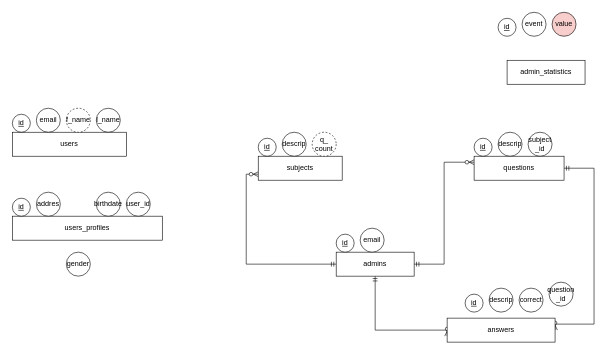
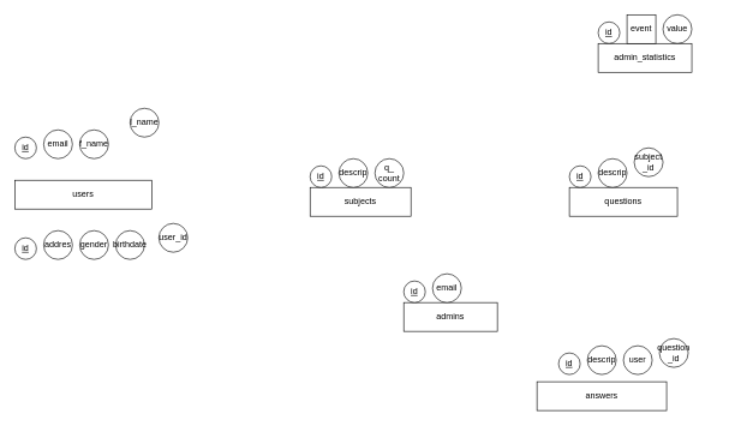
  <mxCell id="0" />
  <mxCell id="1" parent="0" />
- <mxCell id="2" style="edgeStyle=orthogonalEdgeStyle;rounded=0;sketch=0;orthogonalLoop=1;jettySize=auto;html=1;entryX=0;entryY=0.75;entryDx=0;entryDy=0;startArrow=ERmandOne;startFill=0;endArrow=ERzeroToMany;endFill=1;" edge="1" parent="1" source="5" target="23"><mxGeometry relative="1" as="geometry"><Array as="points"><mxPoint x="410" y="440" /><mxPoint x="410" y="290" /></Array></mxGeometry></mxCell>
- <mxCell id="3" style="edgeStyle=orthogonalEdgeStyle;rounded=0;sketch=0;orthogonalLoop=1;jettySize=auto;html=1;entryX=0;entryY=0.25;entryDx=0;entryDy=0;startArrow=ERmandOne;startFill=0;endArrow=ERzeroToMany;endFill=1;" edge="1" parent="1" source="5" target="28"><mxGeometry relative="1" as="geometry" /></mxCell>
- <mxCell id="4" style="edgeStyle=orthogonalEdgeStyle;rounded=0;sketch=0;orthogonalLoop=1;jettySize=auto;html=1;entryX=0;entryY=0.75;entryDx=0;entryDy=0;startArrow=ERmandOne;startFill=0;endArrow=ERzeroToMany;endFill=1;" edge="1" parent="1" source="5" target="32"><mxGeometry relative="1" as="geometry"><Array as="points"><mxPoint x="625" y="550" /></Array></mxGeometry></mxCell>
  <mxCell id="5" value="admins" style="whiteSpace=wrap;html=1;align=center;" parent="1" vertex="1"><mxGeometry x="560" y="420" width="130" height="40" as="geometry" /></mxCell>
  <mxCell id="6" value="id" style="ellipse;whiteSpace=wrap;html=1;align=center;fontStyle=4;" vertex="1" parent="1"><mxGeometry x="560" y="390" width="30" height="30" as="geometry" /></mxCell>
- <mxCell id="7" value="users" style="whiteSpace=wrap;html=1;align=center;" vertex="1" parent="1"><mxGeometry x="20" y="220" width="190" height="40" as="geometry" /></mxCell>
+ <mxCell id="7" value="users" style="whiteSpace=wrap;html=1;align=center;" vertex="1" parent="1"><mxGeometry x="20" y="250" width="190" height="40" as="geometry" /></mxCell>
  <mxCell id="8" value="id" style="ellipse;whiteSpace=wrap;html=1;align=center;fontStyle=4;" vertex="1" parent="1"><mxGeometry x="20" y="190" width="30" height="30" as="geometry" /></mxCell>
  <mxCell id="9" value="email" style="ellipse;whiteSpace=wrap;html=1;align=center;" vertex="1" parent="1"><mxGeometry x="60" y="180" width="40" height="40" as="geometry" /></mxCell>
- <mxCell id="10" value="f_name" style="ellipse;whiteSpace=wrap;html=1;align=center;dashed=1;" vertex="1" parent="1"><mxGeometry x="110" y="180" width="40" height="40" as="geometry" /></mxCell>
- <mxCell id="11" value="l_name" style="ellipse;whiteSpace=wrap;html=1;align=center;" vertex="1" parent="1"><mxGeometry x="160" y="180" width="40" height="40" as="geometry" /></mxCell>
- <mxCell id="12" value="users_profiles" style="whiteSpace=wrap;html=1;align=center;" vertex="1" parent="1"><mxGeometry x="20" y="360" width="250" height="40" as="geometry" /></mxCell>
+ <mxCell id="10" value="f_name" style="ellipse;whiteSpace=wrap;html=1;align=center;" vertex="1" parent="1"><mxGeometry x="110" y="180" width="40" height="40" as="geometry" /></mxCell>
+ <mxCell id="11" value="l_name" style="ellipse;whiteSpace=wrap;html=1;align=center;" vertex="1" parent="1"><mxGeometry x="180" y="150" width="40" height="40" as="geometry" /></mxCell>
  <mxCell id="13" value="id" style="ellipse;whiteSpace=wrap;html=1;align=center;fontStyle=4;" vertex="1" parent="1"><mxGeometry x="20" y="330" width="30" height="30" as="geometry" /></mxCell>
  <mxCell id="14" value="addres" style="ellipse;whiteSpace=wrap;html=1;align=center;" vertex="1" parent="1"><mxGeometry x="60" y="320" width="40" height="40" as="geometry" /></mxCell>
- <mxCell id="15" value="gender" style="ellipse;whiteSpace=wrap;html=1;align=center;" vertex="1" parent="1"><mxGeometry x="110" y="420" width="40" height="40" as="geometry" /></mxCell>
+ <mxCell id="15" value="gender" style="ellipse;whiteSpace=wrap;html=1;align=center;" vertex="1" parent="1"><mxGeometry x="110" y="320" width="40" height="40" as="geometry" /></mxCell>
  <mxCell id="16" value="birthdate" style="ellipse;whiteSpace=wrap;html=1;align=center;" vertex="1" parent="1"><mxGeometry x="160" y="320" width="40" height="40" as="geometry" /></mxCell>
- <mxCell id="17" value="user_id" style="ellipse;whiteSpace=wrap;html=1;align=center;" vertex="1" parent="1"><mxGeometry x="210" y="320" width="40" height="40" as="geometry" /></mxCell>
+ <mxCell id="17" value="user_id" style="ellipse;whiteSpace=wrap;html=1;align=center;" vertex="1" parent="1"><mxGeometry x="220" y="310" width="40" height="40" as="geometry" /></mxCell>
  <mxCell id="18" value="email" style="ellipse;whiteSpace=wrap;html=1;align=center;" vertex="1" parent="1"><mxGeometry x="600" y="380" width="40" height="40" as="geometry" /></mxCell>
- <mxCell id="19" value="admin_statistics" style="whiteSpace=wrap;html=1;align=center;" vertex="1" parent="1"><mxGeometry x="845" y="100" width="130" height="40" as="geometry" /></mxCell>
+ <mxCell id="19" value="admin_statistics" style="whiteSpace=wrap;html=1;align=center;" vertex="1" parent="1"><mxGeometry x="830" y="60" width="130" height="40" as="geometry" /></mxCell>
  <mxCell id="20" value="id" style="ellipse;whiteSpace=wrap;html=1;align=center;fontStyle=4;" vertex="1" parent="1"><mxGeometry x="830" y="30" width="30" height="30" as="geometry" /></mxCell>
- <mxCell id="21" value="event" style="ellipse;whiteSpace=wrap;html=1;align=center;" vertex="1" parent="1"><mxGeometry x="870" y="20" width="40" height="40" as="geometry" /></mxCell>
- <mxCell id="22" value="value" style="ellipse;whiteSpace=wrap;html=1;align=center;fillColor=#f8cecc;" vertex="1" parent="1"><mxGeometry x="920" y="20" width="40" height="40" as="geometry" /></mxCell>
+ <mxCell id="21" value="event" style="whiteSpace=wrap;html=1;align=center;rounded=0;" vertex="1" parent="1"><mxGeometry x="870" y="20" width="40" height="40" as="geometry" /></mxCell>
+ <mxCell id="22" value="value" style="ellipse;whiteSpace=wrap;html=1;align=center;" vertex="1" parent="1"><mxGeometry x="920" y="20" width="40" height="40" as="geometry" /></mxCell>
  <mxCell id="23" value="subjects" style="whiteSpace=wrap;html=1;align=center;" vertex="1" parent="1"><mxGeometry x="430" y="260" width="140" height="40" as="geometry" /></mxCell>
  <mxCell id="24" value="id" style="ellipse;whiteSpace=wrap;html=1;align=center;fontStyle=4;" vertex="1" parent="1"><mxGeometry x="430" y="230" width="30" height="30" as="geometry" /></mxCell>
  <mxCell id="25" value="descrip" style="ellipse;whiteSpace=wrap;html=1;align=center;" vertex="1" parent="1"><mxGeometry x="470" y="220" width="40" height="40" as="geometry" /></mxCell>
- <mxCell id="26" value="q_&lt;br&gt;count" style="ellipse;whiteSpace=wrap;html=1;align=center;dashed=1;" vertex="1" parent="1"><mxGeometry x="520" y="220" width="40" height="40" as="geometry" /></mxCell>
- <mxCell id="27" style="edgeStyle=orthogonalEdgeStyle;rounded=0;sketch=0;orthogonalLoop=1;jettySize=auto;html=1;startArrow=ERmandOne;startFill=0;endArrow=ERzeroToMany;endFill=1;entryX=1;entryY=0.5;entryDx=0;entryDy=0;" edge="1" parent="1" source="28" target="32"><mxGeometry relative="1" as="geometry"><mxPoint x="1000" y="550" as="targetPoint" /><Array as="points"><mxPoint x="990" y="280" /><mxPoint x="990" y="540" /></Array></mxGeometry></mxCell>
+ <mxCell id="26" value="q_&lt;br&gt;count" style="ellipse;whiteSpace=wrap;html=1;align=center;" vertex="1" parent="1"><mxGeometry x="520" y="220" width="40" height="40" as="geometry" /></mxCell>
  <mxCell id="28" value="questions" style="whiteSpace=wrap;html=1;align=center;" vertex="1" parent="1"><mxGeometry x="790" y="260" width="150" height="40" as="geometry" /></mxCell>
  <mxCell id="29" value="id" style="ellipse;whiteSpace=wrap;html=1;align=center;fontStyle=4;" vertex="1" parent="1"><mxGeometry x="790" y="230" width="30" height="30" as="geometry" /></mxCell>
  <mxCell id="30" value="descrip" style="ellipse;whiteSpace=wrap;html=1;align=center;" vertex="1" parent="1"><mxGeometry x="830" y="220" width="40" height="40" as="geometry" /></mxCell>
- <mxCell id="31" value="subject&lt;br&gt;_id" style="ellipse;whiteSpace=wrap;html=1;align=center;" vertex="1" parent="1"><mxGeometry x="880" y="220" width="40" height="40" as="geometry" /></mxCell>
+ <mxCell id="31" value="subject&lt;br&gt;_id" style="ellipse;whiteSpace=wrap;html=1;align=center;" vertex="1" parent="1"><mxGeometry x="880" y="205" width="40" height="40" as="geometry" /></mxCell>
  <mxCell id="32" value="answers" style="whiteSpace=wrap;html=1;align=center;" vertex="1" parent="1"><mxGeometry x="745" y="530" width="180" height="40" as="geometry" /></mxCell>
  <mxCell id="33" value="id" style="ellipse;whiteSpace=wrap;html=1;align=center;fontStyle=4;" vertex="1" parent="1"><mxGeometry x="775" y="490" width="30" height="30" as="geometry" /></mxCell>
  <mxCell id="34" value="descrip" style="ellipse;whiteSpace=wrap;html=1;align=center;" vertex="1" parent="1"><mxGeometry x="815" y="480" width="40" height="40" as="geometry" /></mxCell>
- <mxCell id="35" value="correct" style="ellipse;whiteSpace=wrap;html=1;align=center;" vertex="1" parent="1"><mxGeometry x="865" y="480" width="40" height="40" as="geometry" /></mxCell>
+ <mxCell id="35" value="user" style="ellipse;whiteSpace=wrap;html=1;align=center;" vertex="1" parent="1"><mxGeometry x="865" y="480" width="40" height="40" as="geometry" /></mxCell>
  <mxCell id="36" value="question&lt;br&gt;_id" style="ellipse;whiteSpace=wrap;html=1;align=center;" vertex="1" parent="1"><mxGeometry x="915" y="470" width="40" height="40" as="geometry" /></mxCell>
